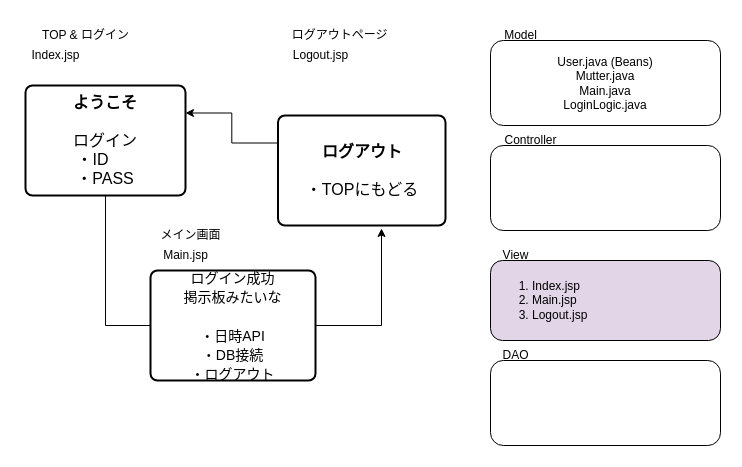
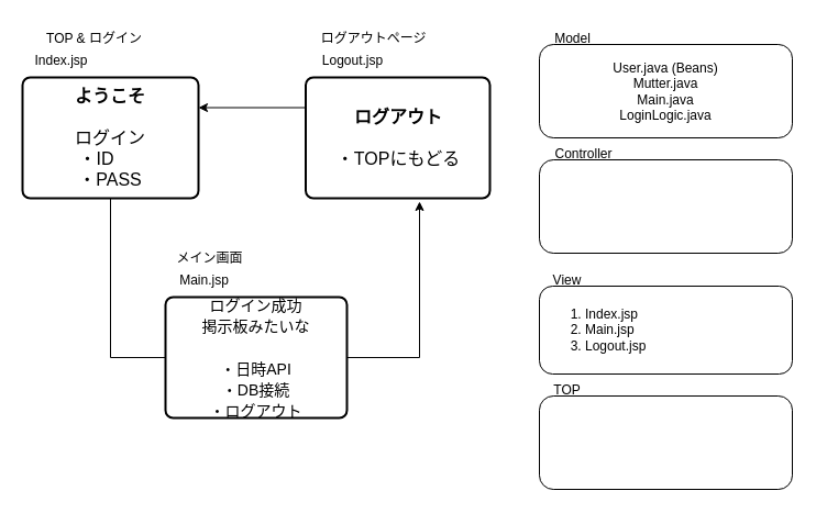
  <mxCell id="0" />
  <mxCell id="1" parent="0" />
  <mxCell id="2" style="edgeStyle=orthogonalEdgeStyle;rounded=0;orthogonalLoop=1;jettySize=auto;html=1;exitX=0.5;exitY=1;exitDx=0;exitDy=0;entryX=0;entryY=0.5;entryDx=0;entryDy=0;endArrow=none;" edge="1" parent="1" source="3" target="5"><mxGeometry relative="1" as="geometry" /></mxCell>
- <mxCell id="3" value="&lt;b&gt;ようこそ&lt;br&gt;&lt;/b&gt;&lt;br&gt;ログイン&lt;br&gt;・ID　&amp;nbsp;&amp;nbsp;&lt;br style=&quot;border-color: var(--border-color);&quot;&gt;・PASS" style="rounded=1;whiteSpace=wrap;html=1;absoluteArcSize=1;arcSize=14;strokeWidth=2;fontSize=16;" parent="1" vertex="1"><mxGeometry x="25" y="85" width="160" height="110" as="geometry" /></mxCell>
+ <mxCell id="3" value="&lt;b&gt;ようこそ&lt;br&gt;&lt;/b&gt;&lt;br&gt;ログイン&lt;br&gt;・ID　&amp;nbsp;&amp;nbsp;&lt;br style=&quot;border-color: var(--border-color);&quot;&gt;・PASS" style="rounded=1;whiteSpace=wrap;html=1;absoluteArcSize=1;arcSize=14;strokeWidth=2;fontSize=16;" parent="1" vertex="1"><mxGeometry x="20" y="70" width="160" height="110" as="geometry" /></mxCell>
  <mxCell id="4" style="edgeStyle=orthogonalEdgeStyle;rounded=0;orthogonalLoop=1;jettySize=auto;html=1;exitX=1;exitY=0.5;exitDx=0;exitDy=0;entryX=0.618;entryY=1.027;entryDx=0;entryDy=0;entryPerimeter=0;" edge="1" parent="1" source="5" target="9"><mxGeometry relative="1" as="geometry" /></mxCell>
  <mxCell id="5" value="&lt;font style=&quot;font-size: 14px;&quot;&gt;ログイン成功&lt;br&gt;掲示板みたいな&lt;br&gt;&lt;br&gt;・日時API&lt;br&gt;・DB接続&lt;br&gt;・ログアウト&lt;/font&gt;" style="rounded=1;whiteSpace=wrap;html=1;absoluteArcSize=1;arcSize=14;strokeWidth=2;fontSize=16;" parent="1" vertex="1"><mxGeometry x="150" y="270" width="165" height="110" as="geometry" /></mxCell>
  <mxCell id="6" value="TOP &amp;amp; ログイン" style="text;html=1;align=center;verticalAlign=middle;resizable=0;points=[];autosize=1;strokeColor=none;fillColor=none;" vertex="1" parent="1"><mxGeometry x="20" y="20" width="130" height="30" as="geometry" /></mxCell>
  <mxCell id="7" value="メイン画面" style="text;html=1;align=center;verticalAlign=middle;resizable=0;points=[];autosize=1;strokeColor=none;fillColor=none;" vertex="1" parent="1"><mxGeometry x="150" y="220" width="80" height="30" as="geometry" /></mxCell>
  <mxCell id="8" style="edgeStyle=orthogonalEdgeStyle;rounded=0;orthogonalLoop=1;jettySize=auto;html=1;exitX=0;exitY=0.25;exitDx=0;exitDy=0;entryX=1;entryY=0.25;entryDx=0;entryDy=0;" edge="1" parent="1" source="9" target="3"><mxGeometry relative="1" as="geometry" /></mxCell>
- <mxCell id="9" value="&lt;b&gt;ログアウト&lt;br&gt;&lt;/b&gt;&lt;br&gt;・TOPにもどる" style="rounded=1;whiteSpace=wrap;html=1;absoluteArcSize=1;arcSize=14;strokeWidth=2;fontSize=16;" vertex="1" parent="1"><mxGeometry x="277.5" y="115" width="167.5" height="110" as="geometry" /></mxCell>
+ <mxCell id="9" value="&lt;b&gt;ログアウト&lt;br&gt;&lt;/b&gt;&lt;br&gt;・TOPにもどる" style="rounded=1;whiteSpace=wrap;html=1;absoluteArcSize=1;arcSize=14;strokeWidth=2;fontSize=16;" vertex="1" parent="1"><mxGeometry x="277.5" y="70" width="167.5" height="110" as="geometry" /></mxCell>
  <mxCell id="10" value="ログアウトページ" style="text;html=1;align=center;verticalAlign=middle;resizable=0;points=[];autosize=1;strokeColor=none;fillColor=none;" vertex="1" parent="1"><mxGeometry x="279" y="20" width="120" height="30" as="geometry" /></mxCell>
  <mxCell id="11" value="Main.jsp" style="text;html=1;align=center;verticalAlign=middle;resizable=0;points=[];autosize=1;strokeColor=none;fillColor=none;" vertex="1" parent="1"><mxGeometry x="150" y="240" width="70" height="30" as="geometry" /></mxCell>
  <mxCell id="12" value="Logout.jsp" style="text;html=1;align=center;verticalAlign=middle;resizable=0;points=[];autosize=1;strokeColor=none;fillColor=none;" vertex="1" parent="1"><mxGeometry x="280" y="40" width="80" height="30" as="geometry" /></mxCell>
  <mxCell id="13" value="Index.jsp" style="text;html=1;align=center;verticalAlign=middle;resizable=0;points=[];autosize=1;strokeColor=none;fillColor=none;" vertex="1" parent="1"><mxGeometry x="20" y="40" width="70" height="30" as="geometry" /></mxCell>
  <mxCell id="14" value="Model" style="text;html=1;align=center;verticalAlign=middle;resizable=0;points=[];autosize=1;strokeColor=none;fillColor=none;" vertex="1" parent="1"><mxGeometry x="490" y="20" width="60" height="30" as="geometry" /></mxCell>
  <mxCell id="15" value="" style="rounded=1;whiteSpace=wrap;html=1;" vertex="1" parent="1"><mxGeometry x="490" y="145" width="230" height="85" as="geometry" /></mxCell>
- <mxCell id="16" value="&lt;ol&gt;&lt;li&gt;&lt;span style=&quot;background-color: initial;&quot;&gt;Index.jsp&lt;/span&gt;&lt;/li&gt;&lt;li&gt;Main.jsp&lt;/li&gt;&lt;li&gt;&lt;span style=&quot;background-color: initial;&quot;&gt;Logout.jsp&lt;/span&gt;&lt;/li&gt;&lt;/ol&gt;" style="rounded=1;whiteSpace=wrap;html=1;align=left;fillColor=#e1d5e7;" vertex="1" parent="1"><mxGeometry x="490" y="260" width="230" height="80" as="geometry" /></mxCell>
+ <mxCell id="16" value="&lt;ol&gt;&lt;li&gt;&lt;span style=&quot;background-color: initial;&quot;&gt;Index.jsp&lt;/span&gt;&lt;/li&gt;&lt;li&gt;Main.jsp&lt;/li&gt;&lt;li&gt;&lt;span style=&quot;background-color: initial;&quot;&gt;Logout.jsp&lt;/span&gt;&lt;/li&gt;&lt;/ol&gt;" style="rounded=1;whiteSpace=wrap;html=1;align=left;" vertex="1" parent="1"><mxGeometry x="490" y="260" width="230" height="80" as="geometry" /></mxCell>
  <mxCell id="17" value="User.java (Beans)&lt;br&gt;Mutter.java&lt;br&gt;Main.java&lt;br&gt;LoginLogic.java" style="rounded=1;whiteSpace=wrap;html=1;" vertex="1" parent="1"><mxGeometry x="490" y="40" width="230" height="85" as="geometry" /></mxCell>
  <mxCell id="18" value="Controller" style="text;html=1;align=center;verticalAlign=middle;resizable=0;points=[];autosize=1;strokeColor=none;fillColor=none;" vertex="1" parent="1"><mxGeometry x="490" y="125" width="80" height="30" as="geometry" /></mxCell>
  <mxCell id="19" value="View" style="text;html=1;align=center;verticalAlign=middle;resizable=0;points=[];autosize=1;strokeColor=none;fillColor=none;" vertex="1" parent="1"><mxGeometry x="490" y="240" width="50" height="30" as="geometry" /></mxCell>
  <mxCell id="20" value="" style="rounded=1;whiteSpace=wrap;html=1;" vertex="1" parent="1"><mxGeometry x="490" y="360" width="230" height="85" as="geometry" /></mxCell>
- <mxCell id="21" value="DAO" style="text;html=1;align=center;verticalAlign=middle;resizable=0;points=[];autosize=1;strokeColor=none;fillColor=none;" vertex="1" parent="1"><mxGeometry x="490" y="340" width="50" height="30" as="geometry" /></mxCell>
+ <mxCell id="21" value="TOP" style="text;html=1;align=center;verticalAlign=middle;resizable=0;points=[];autosize=1;strokeColor=none;fillColor=none;" vertex="1" parent="1"><mxGeometry x="490" y="340" width="50" height="30" as="geometry" /></mxCell>
